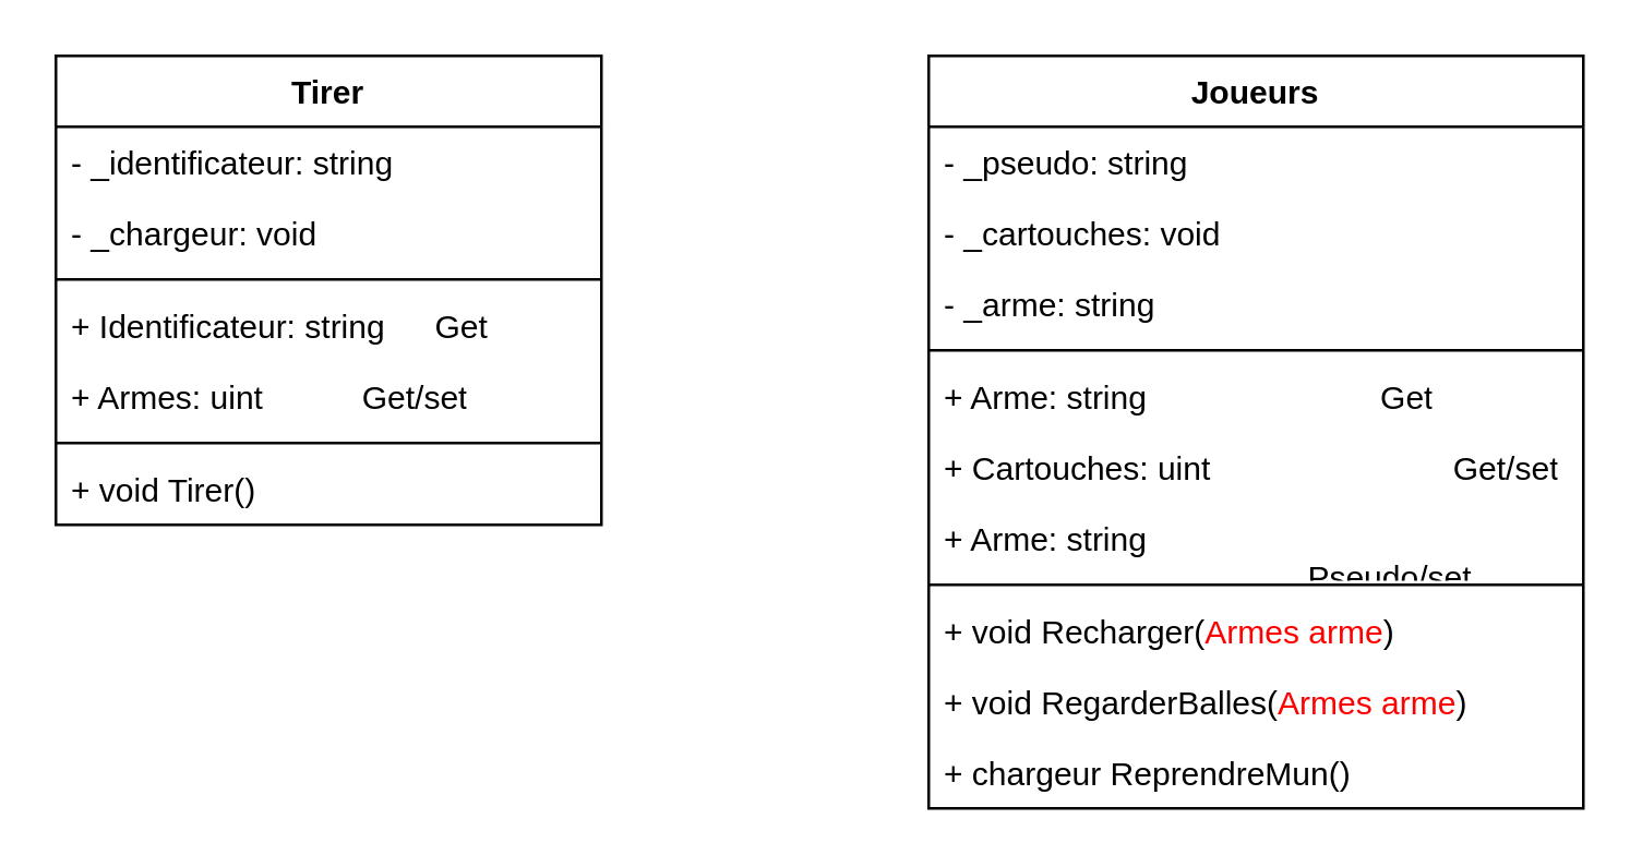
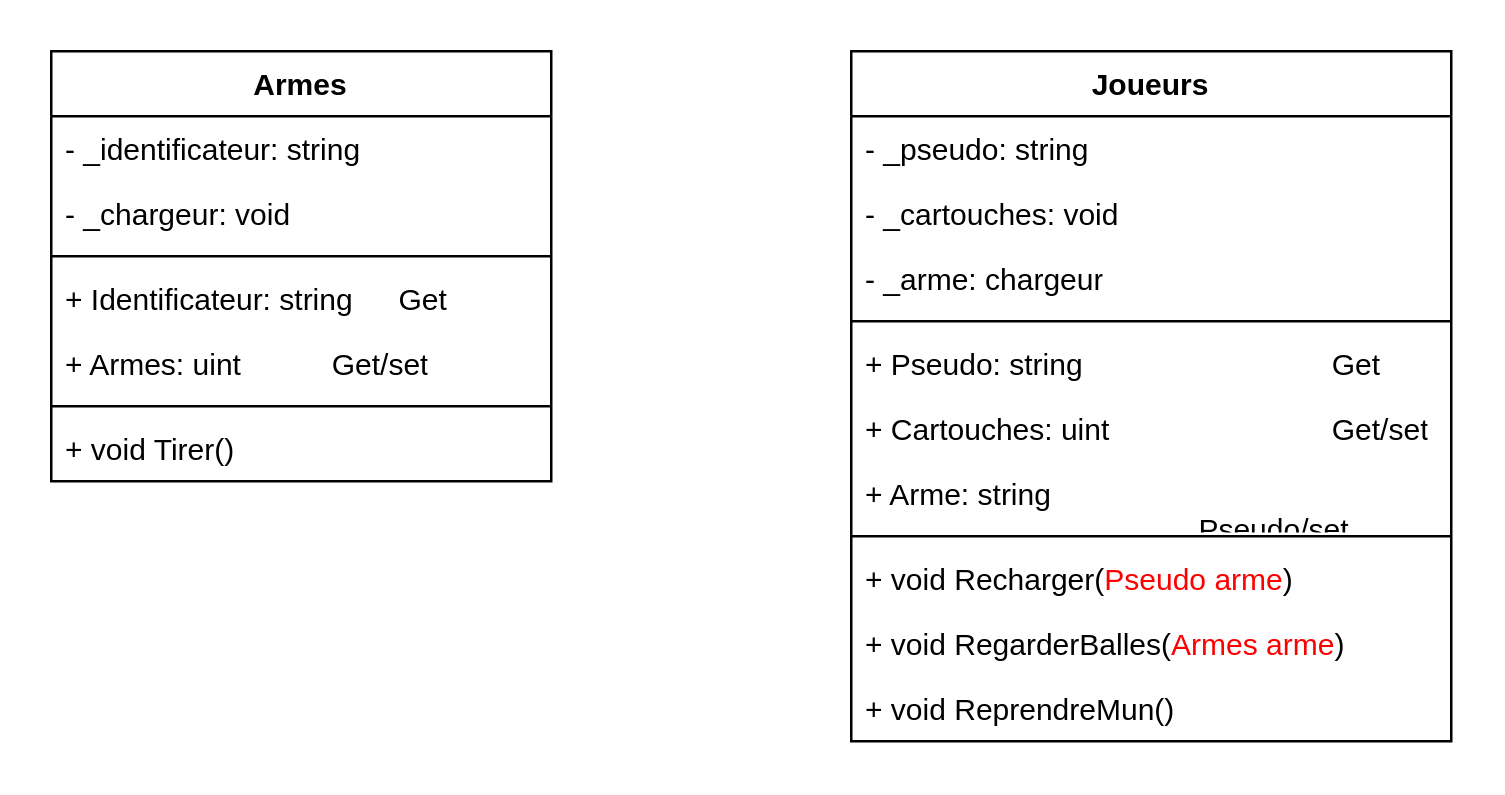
  <mxCell id="0" />
  <mxCell id="1" parent="0" />
- <mxCell id="2" value="Tirer" style="swimlane;fontStyle=1;align=center;verticalAlign=top;childLayout=stackLayout;horizontal=1;startSize=26;horizontalStack=0;resizeParent=1;resizeParentMax=0;resizeLast=0;collapsible=1;marginBottom=0;whiteSpace=wrap;html=1;" parent="1" vertex="1"><mxGeometry x="20" y="20" width="200" height="172" as="geometry" /></mxCell>
+ <mxCell id="2" value="Armes" style="swimlane;fontStyle=1;align=center;verticalAlign=top;childLayout=stackLayout;horizontal=1;startSize=26;horizontalStack=0;resizeParent=1;resizeParentMax=0;resizeLast=0;collapsible=1;marginBottom=0;whiteSpace=wrap;html=1;" parent="1" vertex="1"><mxGeometry x="20" y="20" width="200" height="172" as="geometry" /></mxCell>
  <mxCell id="3" value="- _identificateur: string" style="text;strokeColor=none;fillColor=none;align=left;verticalAlign=top;spacingLeft=4;spacingRight=4;overflow=hidden;rotatable=0;points=[[0,0.5],[1,0.5]];portConstraint=eastwest;whiteSpace=wrap;html=1;" parent="2" vertex="1"><mxGeometry y="26" width="200" height="26" as="geometry" /></mxCell>
  <mxCell id="4" value="- _chargeur: void" style="text;strokeColor=none;fillColor=none;align=left;verticalAlign=top;spacingLeft=4;spacingRight=4;overflow=hidden;rotatable=0;points=[[0,0.5],[1,0.5]];portConstraint=eastwest;whiteSpace=wrap;html=1;" parent="2" vertex="1"><mxGeometry y="52" width="200" height="26" as="geometry" /></mxCell>
  <mxCell id="5" value="" style="line;strokeWidth=1;fillColor=none;align=left;verticalAlign=middle;spacingTop=-1;spacingLeft=3;spacingRight=3;rotatable=0;labelPosition=right;points=[];portConstraint=eastwest;strokeColor=inherit;" parent="2" vertex="1"><mxGeometry y="78" width="200" height="8" as="geometry" /></mxCell>
  <mxCell id="6" value="+ Identificateur: string&lt;span style=&quot;white-space: pre;&quot;&gt;&#09;&lt;/span&gt;Get" style="text;strokeColor=none;fillColor=none;align=left;verticalAlign=top;spacingLeft=4;spacingRight=4;overflow=hidden;rotatable=0;points=[[0,0.5],[1,0.5]];portConstraint=eastwest;whiteSpace=wrap;html=1;" parent="2" vertex="1"><mxGeometry y="86" width="200" height="26" as="geometry" /></mxCell>
  <mxCell id="7" value="+ Armes: uint &lt;span style=&quot;white-space: pre;&quot;&gt;&#09;&lt;/span&gt;&lt;span style=&quot;white-space: pre;&quot;&gt;&#09;&lt;/span&gt;Get/set" style="text;strokeColor=none;fillColor=none;align=left;verticalAlign=top;spacingLeft=4;spacingRight=4;overflow=hidden;rotatable=0;points=[[0,0.5],[1,0.5]];portConstraint=eastwest;whiteSpace=wrap;html=1;" parent="2" vertex="1"><mxGeometry y="112" width="200" height="26" as="geometry" /></mxCell>
  <mxCell id="8" value="" style="line;strokeWidth=1;fillColor=none;align=left;verticalAlign=middle;spacingTop=-1;spacingLeft=3;spacingRight=3;rotatable=0;labelPosition=right;points=[];portConstraint=eastwest;strokeColor=inherit;" parent="2" vertex="1"><mxGeometry y="138" width="200" height="8" as="geometry" /></mxCell>
  <mxCell id="9" value="+ void Tirer()" style="text;strokeColor=none;fillColor=none;align=left;verticalAlign=top;spacingLeft=4;spacingRight=4;overflow=hidden;rotatable=0;points=[[0,0.5],[1,0.5]];portConstraint=eastwest;whiteSpace=wrap;html=1;" parent="2" vertex="1"><mxGeometry y="146" width="200" height="26" as="geometry" /></mxCell>
  <mxCell id="10" value="Joueurs" style="swimlane;fontStyle=1;align=center;verticalAlign=top;childLayout=stackLayout;horizontal=1;startSize=26;horizontalStack=0;resizeParent=1;resizeParentMax=0;resizeLast=0;collapsible=1;marginBottom=0;whiteSpace=wrap;html=1;" parent="1" vertex="1"><mxGeometry x="340" y="20" width="240" height="276" as="geometry" /></mxCell>
  <mxCell id="11" value="- _pseudo: string" style="text;strokeColor=none;fillColor=none;align=left;verticalAlign=top;spacingLeft=4;spacingRight=4;overflow=hidden;rotatable=0;points=[[0,0.5],[1,0.5]];portConstraint=eastwest;whiteSpace=wrap;html=1;" parent="10" vertex="1"><mxGeometry y="26" width="240" height="26" as="geometry" /></mxCell>
  <mxCell id="12" value="- _cartouches: void" style="text;strokeColor=none;fillColor=none;align=left;verticalAlign=top;spacingLeft=4;spacingRight=4;overflow=hidden;rotatable=0;points=[[0,0.5],[1,0.5]];portConstraint=eastwest;whiteSpace=wrap;html=1;" parent="10" vertex="1"><mxGeometry y="52" width="240" height="26" as="geometry" /></mxCell>
- <mxCell id="13" value="- _arme: string" style="text;strokeColor=none;fillColor=none;align=left;verticalAlign=top;spacingLeft=4;spacingRight=4;overflow=hidden;rotatable=0;points=[[0,0.5],[1,0.5]];portConstraint=eastwest;whiteSpace=wrap;html=1;" parent="10" vertex="1"><mxGeometry y="78" width="240" height="26" as="geometry" /></mxCell>
+ <mxCell id="13" value="- _arme: chargeur" style="text;strokeColor=none;fillColor=none;align=left;verticalAlign=top;spacingLeft=4;spacingRight=4;overflow=hidden;rotatable=0;points=[[0,0.5],[1,0.5]];portConstraint=eastwest;whiteSpace=wrap;html=1;" parent="10" vertex="1"><mxGeometry y="78" width="240" height="26" as="geometry" /></mxCell>
  <mxCell id="14" value="" style="line;strokeWidth=1;fillColor=none;align=left;verticalAlign=middle;spacingTop=-1;spacingLeft=3;spacingRight=3;rotatable=0;labelPosition=right;points=[];portConstraint=eastwest;strokeColor=inherit;" parent="10" vertex="1"><mxGeometry y="104" width="240" height="8" as="geometry" /></mxCell>
- <mxCell id="15" value="+ Arme: string &lt;span style=&quot;white-space: pre;&quot;&gt;&#09;&lt;/span&gt;&lt;span style=&quot;white-space: pre;&quot;&gt;&#09;&lt;span style=&quot;white-space: pre;&quot;&gt;&#09;&lt;/span&gt;&lt;span style=&quot;white-space: pre;&quot;&gt;&#09;&lt;/span&gt;&lt;/span&gt;Get" style="text;strokeColor=none;fillColor=none;align=left;verticalAlign=top;spacingLeft=4;spacingRight=4;overflow=hidden;rotatable=0;points=[[0,0.5],[1,0.5]];portConstraint=eastwest;whiteSpace=wrap;html=1;" parent="10" vertex="1"><mxGeometry y="112" width="240" height="26" as="geometry" /></mxCell>
+ <mxCell id="15" value="+ Pseudo: string &lt;span style=&quot;white-space: pre;&quot;&gt;&#09;&lt;/span&gt;&lt;span style=&quot;white-space: pre;&quot;&gt;&#09;&lt;span style=&quot;white-space: pre;&quot;&gt;&#09;&lt;/span&gt;&lt;span style=&quot;white-space: pre;&quot;&gt;&#09;&lt;/span&gt;&lt;/span&gt;Get" style="text;strokeColor=none;fillColor=none;align=left;verticalAlign=top;spacingLeft=4;spacingRight=4;overflow=hidden;rotatable=0;points=[[0,0.5],[1,0.5]];portConstraint=eastwest;whiteSpace=wrap;html=1;" parent="10" vertex="1"><mxGeometry y="112" width="240" height="26" as="geometry" /></mxCell>
  <mxCell id="16" value="+ Cartouches: uint&lt;span style=&quot;white-space: pre;&quot;&gt;&#09;&lt;span style=&quot;white-space: pre;&quot;&gt;&#09;&lt;span style=&quot;white-space: pre;&quot;&gt;&#09;&lt;/span&gt;&lt;span style=&quot;white-space: pre;&quot;&gt;&#09;&lt;/span&gt;&lt;/span&gt;&lt;/span&gt;Get/set" style="text;strokeColor=none;fillColor=none;align=left;verticalAlign=top;spacingLeft=4;spacingRight=4;overflow=hidden;rotatable=0;points=[[0,0.5],[1,0.5]];portConstraint=eastwest;whiteSpace=wrap;html=1;" parent="10" vertex="1"><mxGeometry y="138" width="240" height="26" as="geometry" /></mxCell>
  <mxCell id="17" value="+ Arme: string &lt;span style=&quot;white-space: pre;&quot;&gt;&#09;&lt;/span&gt;&lt;span style=&quot;white-space: pre;&quot;&gt;&#09;&lt;/span&gt;&lt;span style=&quot;white-space: pre;&quot;&gt;&#09;&lt;span style=&quot;white-space: pre;&quot;&gt;&#09;&lt;/span&gt;&lt;span style=&quot;white-space: pre;&quot;&gt;&#09;&lt;/span&gt;&lt;/span&gt;Pseudo/set" style="text;strokeColor=none;fillColor=none;align=left;verticalAlign=top;spacingLeft=4;spacingRight=4;overflow=hidden;rotatable=0;points=[[0,0.5],[1,0.5]];portConstraint=eastwest;whiteSpace=wrap;html=1;" parent="10" vertex="1"><mxGeometry y="164" width="240" height="26" as="geometry" /></mxCell>
  <mxCell id="18" value="" style="line;strokeWidth=1;fillColor=none;align=left;verticalAlign=middle;spacingTop=-1;spacingLeft=3;spacingRight=3;rotatable=0;labelPosition=right;points=[];portConstraint=eastwest;strokeColor=inherit;" parent="10" vertex="1"><mxGeometry y="190" width="240" height="8" as="geometry" /></mxCell>
- <mxCell id="19" value="+ void Recharger(&lt;font color=&quot;#ff0000&quot;&gt;Armes arme&lt;/font&gt;)" style="text;strokeColor=none;fillColor=none;align=left;verticalAlign=top;spacingLeft=4;spacingRight=4;overflow=hidden;rotatable=0;points=[[0,0.5],[1,0.5]];portConstraint=eastwest;whiteSpace=wrap;html=1;" parent="10" vertex="1"><mxGeometry y="198" width="240" height="26" as="geometry" /></mxCell>
+ <mxCell id="19" value="+ void Recharger(&lt;font color=&quot;#ff0000&quot;&gt;Pseudo arme&lt;/font&gt;)" style="text;strokeColor=none;fillColor=none;align=left;verticalAlign=top;spacingLeft=4;spacingRight=4;overflow=hidden;rotatable=0;points=[[0,0.5],[1,0.5]];portConstraint=eastwest;whiteSpace=wrap;html=1;" parent="10" vertex="1"><mxGeometry y="198" width="240" height="26" as="geometry" /></mxCell>
  <mxCell id="20" value="+ void RegarderBalles(&lt;font color=&quot;#ff0000&quot;&gt;Armes arme&lt;/font&gt;)" style="text;strokeColor=none;fillColor=none;align=left;verticalAlign=top;spacingLeft=4;spacingRight=4;overflow=hidden;rotatable=0;points=[[0,0.5],[1,0.5]];portConstraint=eastwest;whiteSpace=wrap;html=1;" parent="10" vertex="1"><mxGeometry y="224" width="240" height="26" as="geometry" /></mxCell>
- <mxCell id="21" value="+ chargeur ReprendreMun()" style="text;strokeColor=none;fillColor=none;align=left;verticalAlign=top;spacingLeft=4;spacingRight=4;overflow=hidden;rotatable=0;points=[[0,0.5],[1,0.5]];portConstraint=eastwest;whiteSpace=wrap;html=1;" parent="10" vertex="1"><mxGeometry y="250" width="240" height="26" as="geometry" /></mxCell>
+ <mxCell id="21" value="+ void ReprendreMun()" style="text;strokeColor=none;fillColor=none;align=left;verticalAlign=top;spacingLeft=4;spacingRight=4;overflow=hidden;rotatable=0;points=[[0,0.5],[1,0.5]];portConstraint=eastwest;whiteSpace=wrap;html=1;" parent="10" vertex="1"><mxGeometry y="250" width="240" height="26" as="geometry" /></mxCell>
